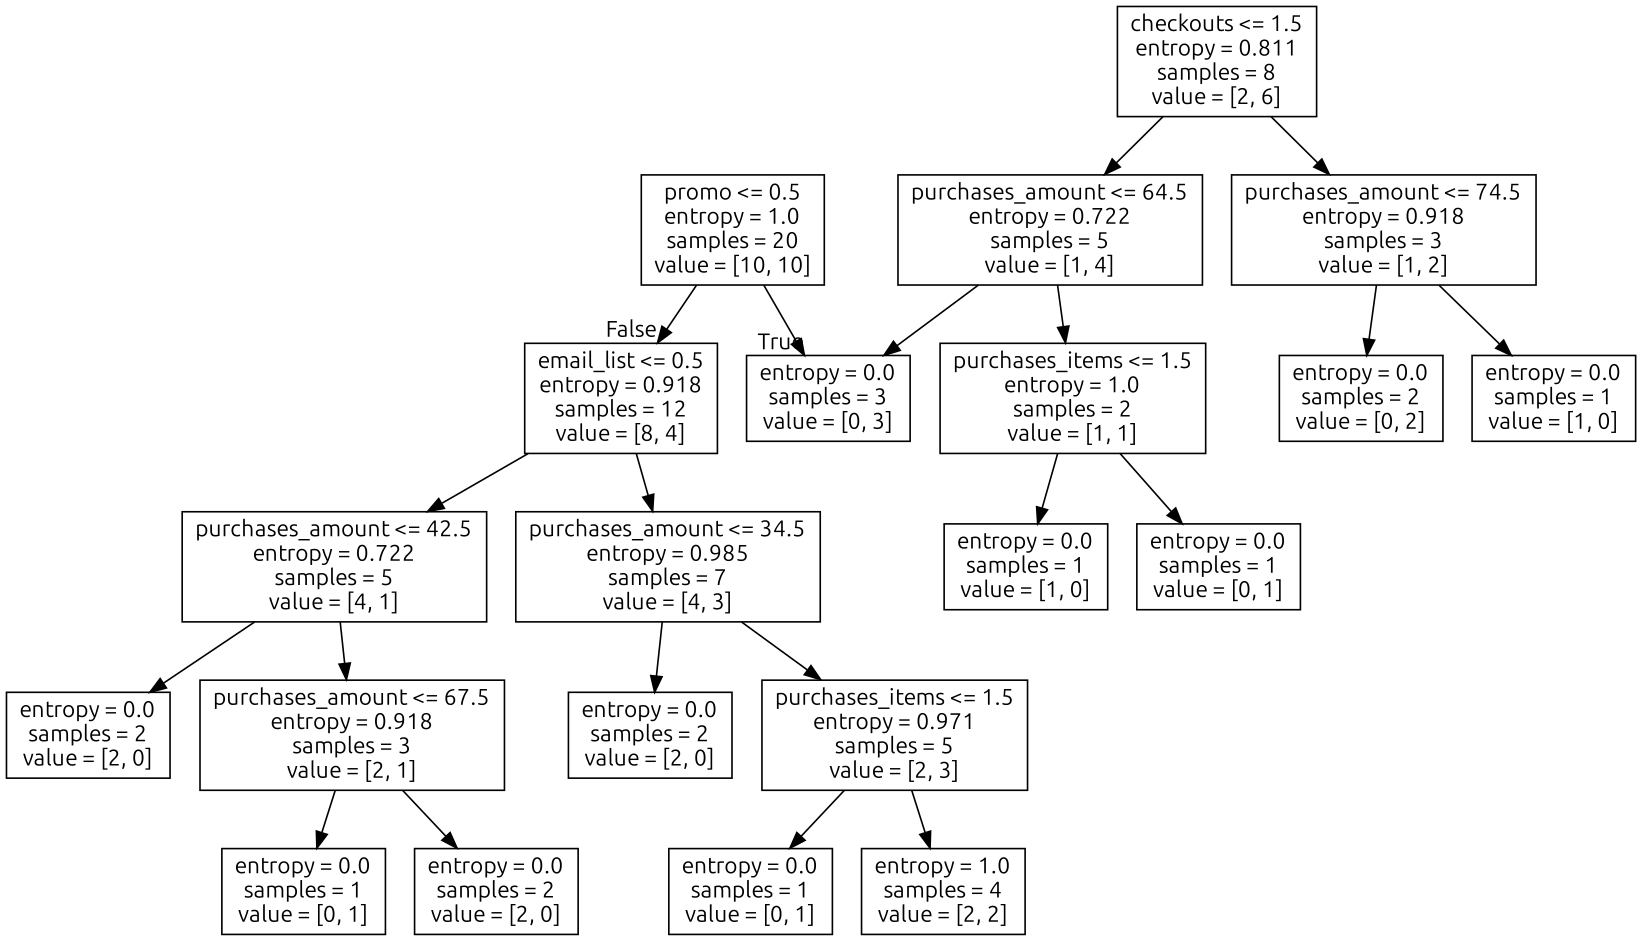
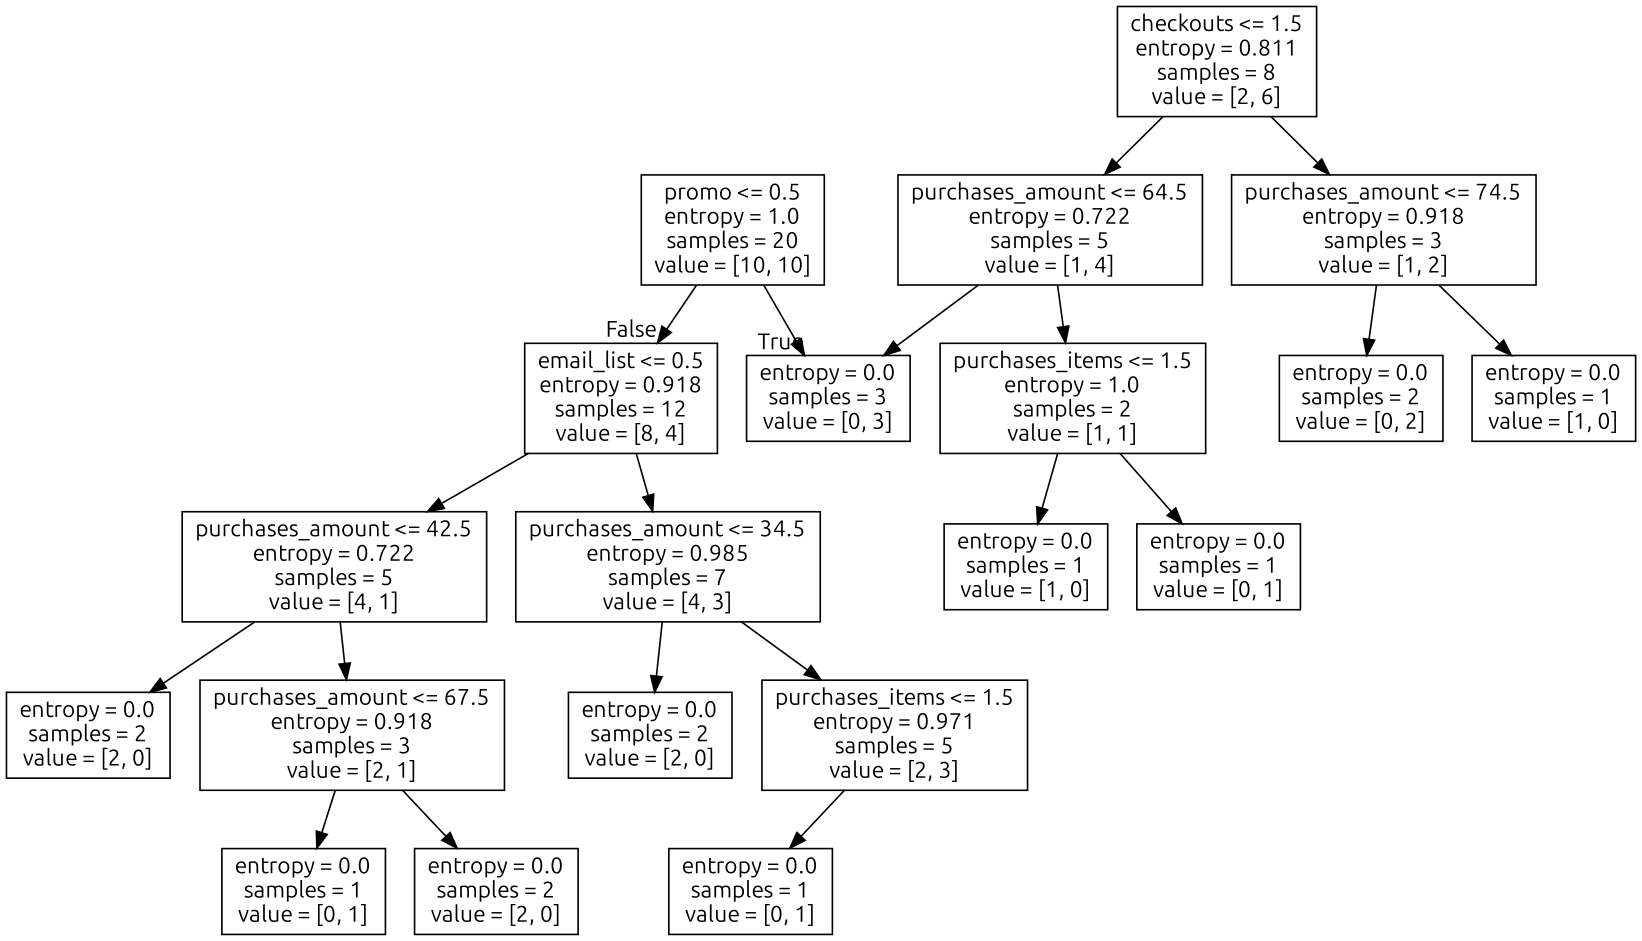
  digraph {
    fontname=Ubuntu
    node [fontname=Ubuntu shape=box]
    edge [fontname=Ubuntu]
    n1 [label="promo <= 0.5\nentropy = 1.0\nsamples = 20\nvalue = [10, 10]"]
    n2 [label="email_list <= 0.5\nentropy = 0.918\nsamples = 12\nvalue = [8, 4]"]
    n3 [label="entropy = 0.0\nsamples = 3\nvalue = [0, 3]"]
    n4 [label="checkouts <= 1.5\nentropy = 0.811\nsamples = 8\nvalue = [2, 6]"]
    n5 [label="purchases_amount <= 74.5\nentropy = 0.918\nsamples = 3\nvalue = [1, 2]"]
    n6 [label="purchases_amount <= 64.5\nentropy = 0.722\nsamples = 5\nvalue = [1, 4]"]
    n7 [label="purchases_amount <= 42.5\nentropy = 0.722\nsamples = 5\nvalue = [4, 1]"]
    n8 [label="purchases_amount <= 34.5\nentropy = 0.985\nsamples = 7\nvalue = [4, 3]"]
    n9 [label="entropy = 0.0\nsamples = 1\nvalue = [1, 0]"]
    n10 [label="entropy = 0.0\nsamples = 2\nvalue = [0, 2]"]
    n11 [label="purchases_items <= 1.5\nentropy = 1.0\nsamples = 2\nvalue = [1, 1]"]
    n12 [label="entropy = 0.0\nsamples = 1\nvalue = [1, 0]"]
    n13 [label="entropy = 0.0\nsamples = 1\nvalue = [0, 1]"]
    n14 [label="entropy = 0.0\nsamples = 2\nvalue = [2, 0]"]
    n15 [label="purchases_amount <= 67.5\nentropy = 0.918\nsamples = 3\nvalue = [2, 1]"]
    n16 [label="entropy = 0.0\nsamples = 2\nvalue = [2, 0]"]
    n17 [label="purchases_items <= 1.5\nentropy = 0.971\nsamples = 5\nvalue = [2, 3]"]
    n18 [label="entropy = 0.0\nsamples = 1\nvalue = [0, 1]"]
    n19 [label="entropy = 0.0\nsamples = 2\nvalue = [2, 0]"]
    n20 [label="entropy = 0.0\nsamples = 1\nvalue = [0, 1]"]
-   n21 [label="entropy = 1.0\nsamples = 4\nvalue = [2, 2]"]
    n1 -> n2 [headlabel=False labelangle=-45 labeldistance=2.5]
    n1 -> n3 [headlabel=True labelangle=45 labeldistance=2.5]
    n2 -> n7
    n2 -> n8
    n4 -> n5
    n4 -> n6
    n5 -> n9
    n5 -> n10
    n6 -> n3
    n6 -> n11
    n7 -> n14
    n7 -> n15
    n8 -> n16
    n8 -> n17
    n11 -> n12
    n11 -> n13
    n15 -> n18
    n15 -> n19
    n17 -> n20
-   n17 -> n21
  }
